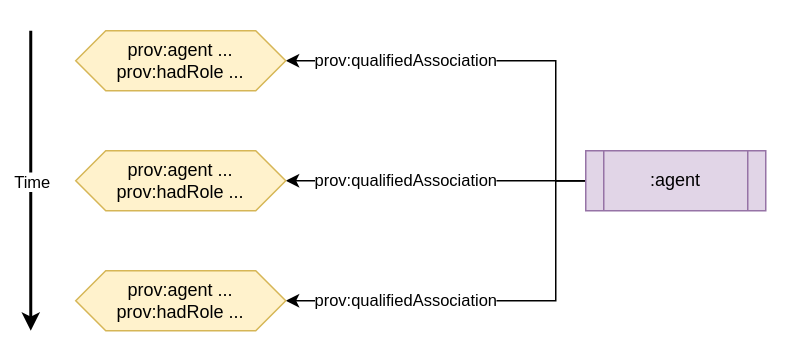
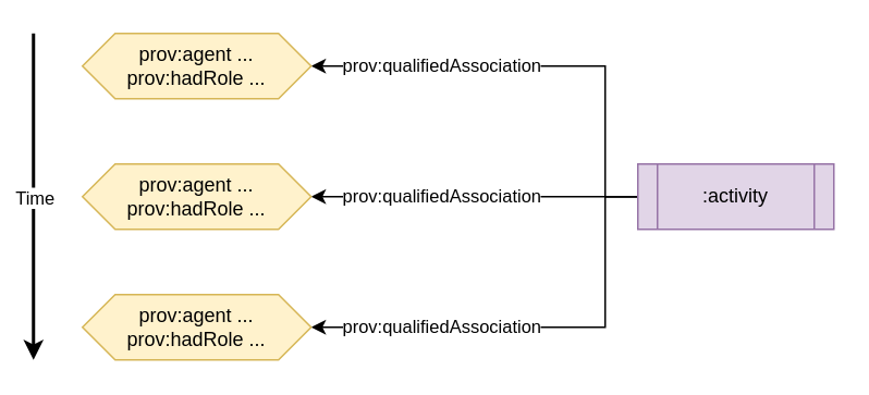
  <mxCell id="0" />
  <mxCell id="1" parent="0" />
  <mxCell id="2" value="prov:qualifiedAssociation" style="edgeStyle=orthogonalEdgeStyle;rounded=0;html=1;exitX=0;exitY=0.5;exitDx=0;exitDy=0;entryX=1;entryY=0.5;entryDx=0;entryDy=0;" edge="1" parent="1" source="5" target="8"><mxGeometry x="0.429" relative="1" as="geometry"><Array as="points"><mxPoint x="370" y="120" /><mxPoint x="370" y="40" /></Array><mxPoint as="offset" /></mxGeometry></mxCell>
  <mxCell id="3" value="prov:qualifiedAssociation" style="edgeStyle=orthogonalEdgeStyle;rounded=0;html=1;exitX=0;exitY=0.5;exitDx=0;exitDy=0;entryX=1;entryY=0.5;entryDx=0;entryDy=0;" edge="1" parent="1" source="5" target="9"><mxGeometry x="0.429" relative="1" as="geometry"><Array as="points"><mxPoint x="370" y="120" /><mxPoint x="370" y="200" /></Array><mxPoint as="offset" /></mxGeometry></mxCell>
  <mxCell id="4" value="prov:qualifiedAssociation" style="edgeStyle=none;rounded=0;html=1;exitX=0;exitY=0.5;exitDx=0;exitDy=0;entryX=1;entryY=0.5;entryDx=0;entryDy=0;" edge="1" parent="1" source="5" target="10"><mxGeometry x="0.2" relative="1" as="geometry"><mxPoint as="offset" /></mxGeometry></mxCell>
- <mxCell id="5" value=":agent" style="shape=process;whiteSpace=wrap;html=1;backgroundOutline=1;fillColor=#e1d5e7;strokeColor=#9673a6;" parent="1" vertex="1"><mxGeometry x="390" y="100" width="120" height="40" as="geometry" /></mxCell>
+ <mxCell id="5" value=":activity" style="shape=process;whiteSpace=wrap;html=1;backgroundOutline=1;fillColor=#e1d5e7;strokeColor=#9673a6;" parent="1" vertex="1"><mxGeometry x="390" y="100" width="120" height="40" as="geometry" /></mxCell>
  <mxCell id="6" value="" style="endArrow=classic;html=1;strokeWidth=2;" parent="1" edge="1"><mxGeometry width="50" height="50" relative="1" as="geometry"><mxPoint x="20" y="20" as="sourcePoint" /><mxPoint x="20" y="220" as="targetPoint" /></mxGeometry></mxCell>
  <mxCell id="7" value="Time" style="edgeLabel;html=1;align=center;verticalAlign=middle;resizable=0;points=[];" parent="6" vertex="1" connectable="0"><mxGeometry relative="1" as="geometry"><mxPoint as="offset" /></mxGeometry></mxCell>
  <mxCell id="8" value="prov:agent ...&lt;br&gt;prov:hadRole ..." style="shape=hexagon;perimeter=hexagonPerimeter2;whiteSpace=wrap;html=1;fixedSize=1;fillColor=#fff2cc;strokeColor=#d6b656;" vertex="1" parent="1"><mxGeometry x="50" y="20" width="140" height="40" as="geometry" /></mxCell>
  <mxCell id="9" value="prov:agent ...&lt;br&gt;prov:hadRole ..." style="shape=hexagon;perimeter=hexagonPerimeter2;whiteSpace=wrap;html=1;fixedSize=1;fillColor=#fff2cc;strokeColor=#d6b656;" vertex="1" parent="1"><mxGeometry x="50" y="180" width="140" height="40" as="geometry" /></mxCell>
  <mxCell id="10" value="prov:agent ...&lt;br&gt;prov:hadRole ..." style="shape=hexagon;perimeter=hexagonPerimeter2;whiteSpace=wrap;html=1;fixedSize=1;fillColor=#fff2cc;strokeColor=#d6b656;" vertex="1" parent="1"><mxGeometry x="50" y="100" width="140" height="40" as="geometry" /></mxCell>
